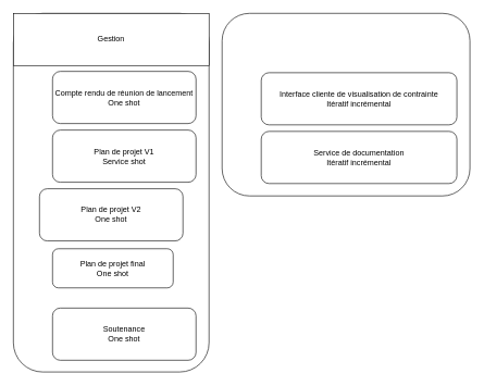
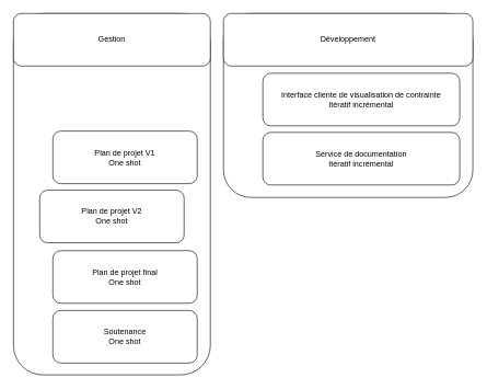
  <mxCell id="0" />
  <mxCell id="1" parent="0" />
  <mxCell id="2" value="" style="rounded=1;whiteSpace=wrap;html=1;" parent="1" vertex="1"><mxGeometry x="340" y="20" width="380" height="280" as="geometry" /></mxCell>
  <mxCell id="3" value="" style="rounded=1;whiteSpace=wrap;html=1;" parent="1" vertex="1"><mxGeometry x="20" y="20" width="300" height="550" as="geometry" /></mxCell>
- <mxCell id="4" value="Gestion" style="whiteSpace=wrap;html=1;rounded=0;" parent="1" vertex="1"><mxGeometry x="20" y="20" width="300" height="80" as="geometry" /></mxCell>
- <mxCell id="5" value="Compte rendu de réunion de lancement&lt;br&gt;One shot" style="rounded=1;whiteSpace=wrap;html=1;" parent="1" vertex="1"><mxGeometry x="80" y="109" width="220" height="80" as="geometry" /></mxCell>
- <mxCell id="6" value="Plan de projet V1&lt;br&gt;Service shot" style="rounded=1;whiteSpace=wrap;html=1;" parent="1" vertex="1"><mxGeometry x="80" y="199" width="220" height="80" as="geometry" /></mxCell>
+ <mxCell id="4" value="Gestion" style="rounded=1;whiteSpace=wrap;html=1;" parent="1" vertex="1"><mxGeometry x="20" y="20" width="300" height="80" as="geometry" /></mxCell>
+ <mxCell id="6" value="Plan de projet V1&lt;br&gt;One shot" style="rounded=1;whiteSpace=wrap;html=1;" parent="1" vertex="1"><mxGeometry x="80" y="199" width="220" height="80" as="geometry" /></mxCell>
  <mxCell id="7" value="Plan de projet V2&lt;br&gt;One shot" style="rounded=1;whiteSpace=wrap;html=1;" parent="1" vertex="1"><mxGeometry x="60" y="289" width="220" height="80" as="geometry" /></mxCell>
- <mxCell id="8" value="Plan de projet final&lt;br&gt;One shot" style="rounded=1;whiteSpace=wrap;html=1;" parent="1" vertex="1"><mxGeometry x="80" y="381" width="185" height="60" as="geometry" /></mxCell>
+ <mxCell id="8" value="Plan de projet final&lt;br&gt;One shot" style="rounded=1;whiteSpace=wrap;html=1;" parent="1" vertex="1"><mxGeometry x="80" y="381" width="220" height="80" as="geometry" /></mxCell>
+ <mxCell id="9" value="Développement" style="rounded=1;whiteSpace=wrap;html=1;" parent="1" vertex="1"><mxGeometry x="340" y="20" width="380" height="80" as="geometry" /></mxCell>
  <mxCell id="10" value="Interface cliente de visualisation de contrainte&lt;br&gt;Itératif incrémental" style="rounded=1;whiteSpace=wrap;html=1;" parent="1" vertex="1"><mxGeometry x="400" y="111" width="300" height="80" as="geometry" /></mxCell>
  <mxCell id="11" value="Service de documentation&lt;br&gt;Itératif incrémental" style="rounded=1;whiteSpace=wrap;html=1;" parent="1" vertex="1"><mxGeometry x="400" y="201" width="300" height="80" as="geometry" /></mxCell>
  <mxCell id="12" value="Soutenance&lt;br&gt;One shot" style="rounded=1;whiteSpace=wrap;html=1;" parent="1" vertex="1"><mxGeometry x="80" y="472" width="220" height="80" as="geometry" /></mxCell>
